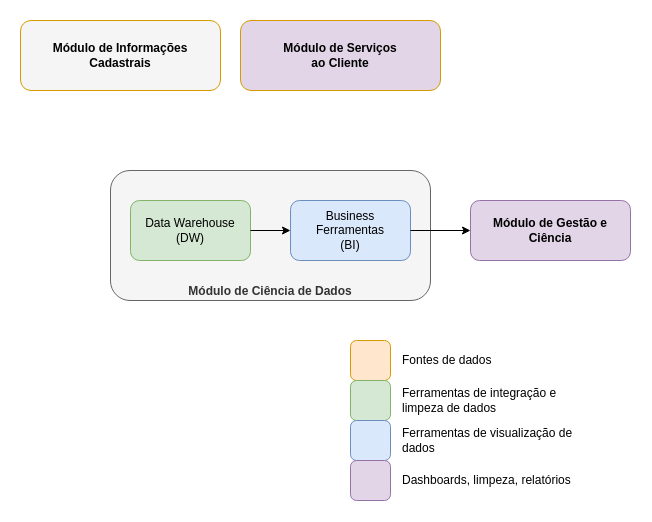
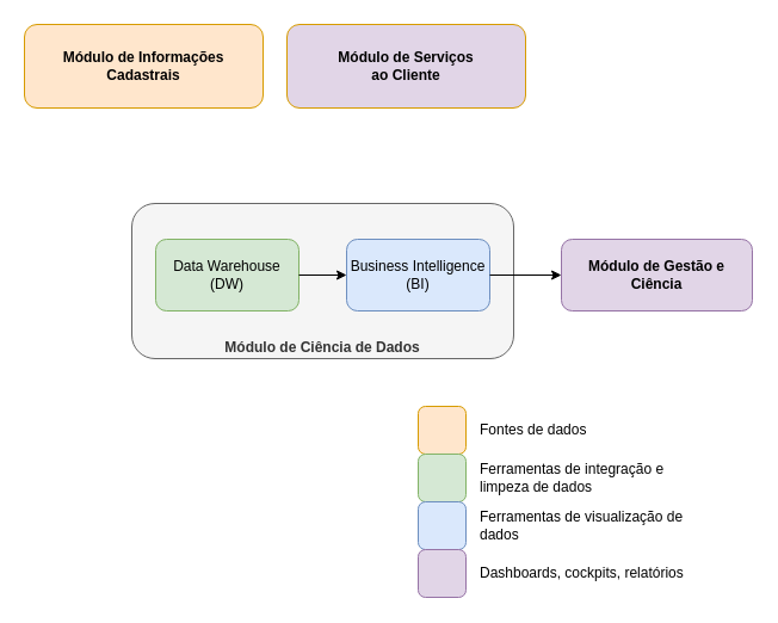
  <mxCell id="0" />
  <mxCell id="1" parent="0" />
  <mxCell id="2" value="Módulo de Serviços&lt;br&gt;ao Cliente" style="rounded=1;whiteSpace=wrap;html=1;fillColor=#e1d5e7;strokeColor=#d79b00;fontStyle=1;" parent="1" vertex="1"><mxGeometry x="240" y="20" width="200" height="70" as="geometry" /></mxCell>
  <mxCell id="3" value="Módulo de Ciência de Dados" style="rounded=1;whiteSpace=wrap;html=1;verticalAlign=bottom;fillColor=#f5f5f5;strokeColor=#666666;fontColor=#333333;fontStyle=1" parent="1" vertex="1"><mxGeometry x="110" y="170" width="320" height="130" as="geometry" /></mxCell>
  <mxCell id="4" value="Data Warehouse &lt;br&gt;(DW)" style="rounded=1;whiteSpace=wrap;html=1;verticalAlign=middle;fillColor=#d5e8d4;strokeColor=#82b366;" parent="1" vertex="1"><mxGeometry x="130" y="200" width="120" height="60" as="geometry" /></mxCell>
- <mxCell id="5" value="Business Ferramentas &lt;br&gt;(BI)" style="rounded=1;whiteSpace=wrap;html=1;verticalAlign=middle;fillColor=#dae8fc;strokeColor=#6c8ebf;" parent="1" vertex="1"><mxGeometry x="290" y="200" width="120" height="60" as="geometry" /></mxCell>
+ <mxCell id="5" value="Business Intelligence &lt;br&gt;(BI)" style="rounded=1;whiteSpace=wrap;html=1;verticalAlign=middle;fillColor=#dae8fc;strokeColor=#6c8ebf;" parent="1" vertex="1"><mxGeometry x="290" y="200" width="120" height="60" as="geometry" /></mxCell>
  <mxCell id="6" value="" style="endArrow=classic;html=1;exitX=1;exitY=0.5;exitDx=0;exitDy=0;entryX=0;entryY=0.5;entryDx=0;entryDy=0;" parent="1" source="4" target="5" edge="1"><mxGeometry width="50" height="50" relative="1" as="geometry"><mxPoint x="320" y="410" as="sourcePoint" /><mxPoint x="370" y="360" as="targetPoint" /></mxGeometry></mxCell>
  <mxCell id="7" value="Módulo de Gestão e Ciência" style="rounded=1;whiteSpace=wrap;html=1;verticalAlign=middle;fillColor=#e1d5e7;strokeColor=#9673a6;fontStyle=1" parent="1" vertex="1"><mxGeometry x="470" y="200" width="160" height="60" as="geometry" /></mxCell>
  <mxCell id="8" value="" style="endArrow=classic;html=1;exitX=1;exitY=0.5;exitDx=0;exitDy=0;entryX=0;entryY=0.5;entryDx=0;entryDy=0;" parent="1" source="5" target="7" edge="1"><mxGeometry width="50" height="50" relative="1" as="geometry"><mxPoint x="530" y="380" as="sourcePoint" /><mxPoint x="580" y="330" as="targetPoint" /></mxGeometry></mxCell>
- <mxCell id="9" value="Módulo de Informações&lt;br&gt;Cadastrais" style="rounded=1;whiteSpace=wrap;html=1;fillColor=#f5f5f5;strokeColor=#d79b00;fontStyle=1;" parent="1" vertex="1"><mxGeometry x="20" y="20" width="200" height="70" as="geometry" /></mxCell>
+ <mxCell id="9" value="Módulo de Informações&lt;br&gt;Cadastrais" style="rounded=1;whiteSpace=wrap;html=1;fillColor=#ffe6cc;strokeColor=#d79b00;fontStyle=1" parent="1" vertex="1"><mxGeometry x="20" y="20" width="200" height="70" as="geometry" /></mxCell>
  <mxCell id="10" value="" style="rounded=1;whiteSpace=wrap;html=1;verticalAlign=middle;fillColor=#ffe6cc;strokeColor=#d79b00;" parent="1" vertex="1"><mxGeometry x="350" y="340" width="40" height="40" as="geometry" /></mxCell>
  <mxCell id="11" value="Fontes de dados" style="text;html=1;strokeColor=none;fillColor=none;align=left;verticalAlign=middle;whiteSpace=wrap;rounded=0;" parent="1" vertex="1"><mxGeometry x="400" y="350" width="190" height="20" as="geometry" /></mxCell>
  <mxCell id="12" value="" style="rounded=1;whiteSpace=wrap;html=1;align=left;verticalAlign=middle;fillColor=#d5e8d4;strokeColor=#82b366;" parent="1" vertex="1"><mxGeometry x="350" y="380" width="40" height="40" as="geometry" /></mxCell>
  <mxCell id="13" value="Ferramentas de integração e limpeza de dados" style="text;html=1;strokeColor=none;fillColor=none;align=left;verticalAlign=middle;whiteSpace=wrap;rounded=0;" parent="1" vertex="1"><mxGeometry x="400" y="390" width="190" height="20" as="geometry" /></mxCell>
  <mxCell id="14" value="" style="rounded=1;whiteSpace=wrap;html=1;align=left;verticalAlign=middle;fillColor=#dae8fc;strokeColor=#6c8ebf;" parent="1" vertex="1"><mxGeometry x="350" y="420" width="40" height="40" as="geometry" /></mxCell>
  <mxCell id="15" value="" style="rounded=1;whiteSpace=wrap;html=1;align=left;verticalAlign=middle;fillColor=#e1d5e7;strokeColor=#9673a6;" parent="1" vertex="1"><mxGeometry x="350" y="460" width="40" height="40" as="geometry" /></mxCell>
  <mxCell id="16" value="Ferramentas de visualização de dados" style="text;html=1;strokeColor=none;fillColor=none;align=left;verticalAlign=middle;whiteSpace=wrap;rounded=0;" parent="1" vertex="1"><mxGeometry x="400" y="430" width="190" height="20" as="geometry" /></mxCell>
- <mxCell id="17" value="Dashboards, limpeza, relatórios" style="text;html=1;strokeColor=none;fillColor=none;align=left;verticalAlign=middle;whiteSpace=wrap;rounded=0;" parent="1" vertex="1"><mxGeometry x="400" y="470" width="190" height="20" as="geometry" /></mxCell>
+ <mxCell id="17" value="Dashboards, cockpits, relatórios" style="text;html=1;strokeColor=none;fillColor=none;align=left;verticalAlign=middle;whiteSpace=wrap;rounded=0;" parent="1" vertex="1"><mxGeometry x="400" y="470" width="190" height="20" as="geometry" /></mxCell>
